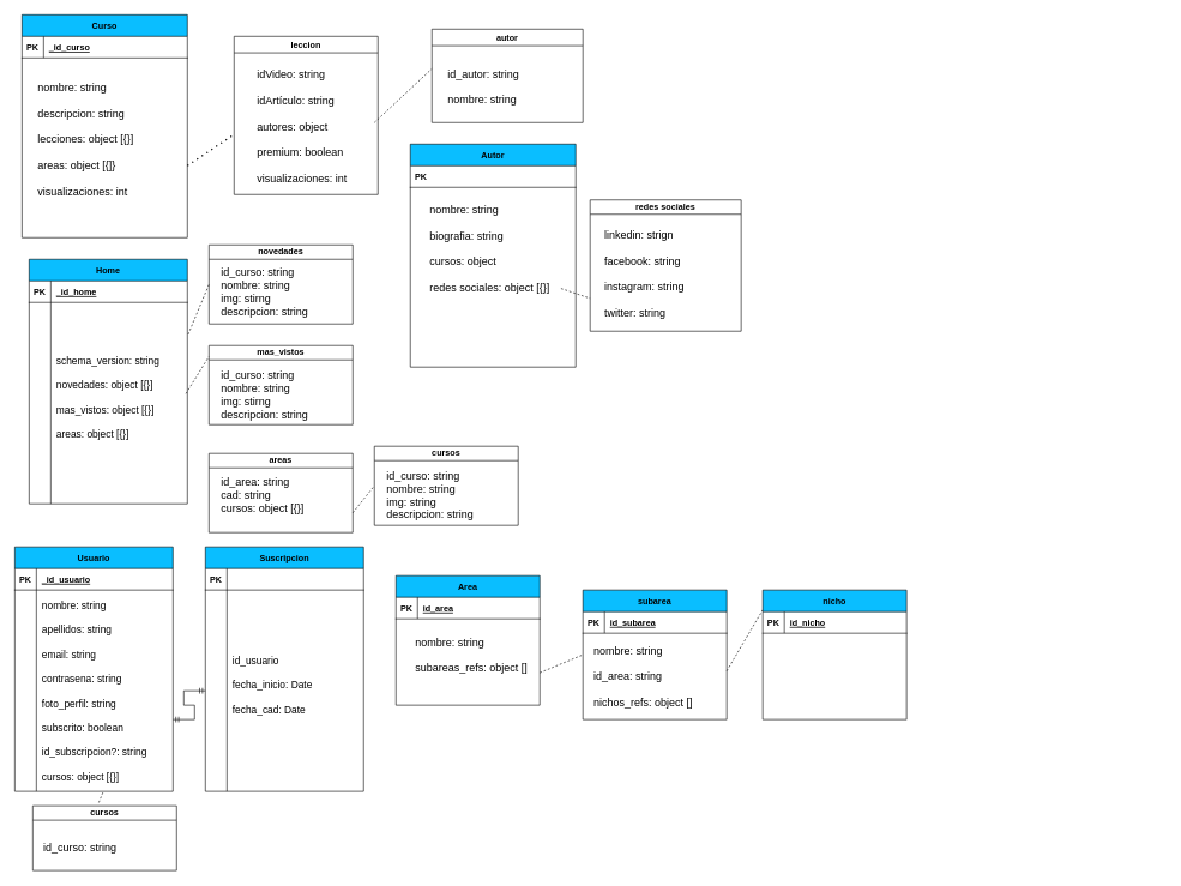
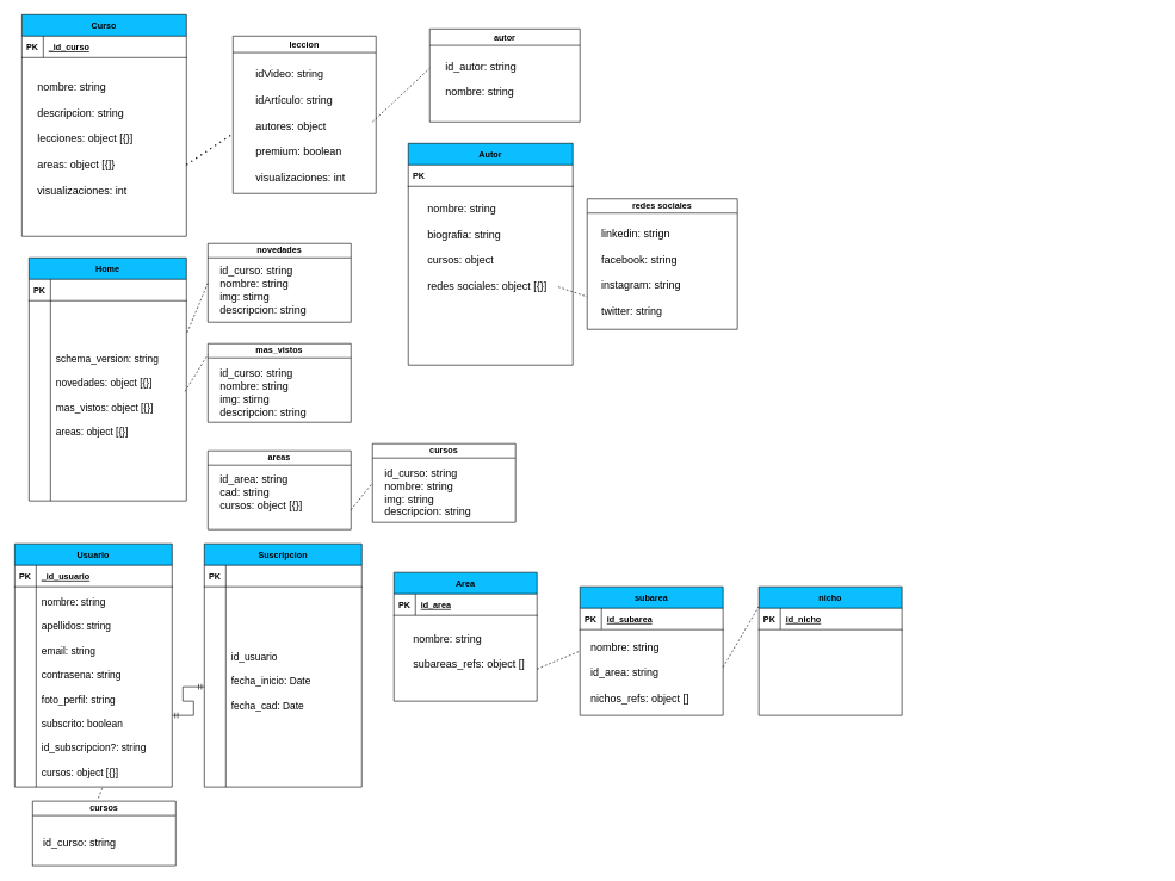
  <mxCell id="0" />
  <mxCell id="1" parent="0" />
  <mxCell id="2" value="Home" style="shape=table;startSize=30;container=1;collapsible=1;childLayout=tableLayout;fixedRows=1;rowLines=0;fontStyle=1;align=center;resizeLast=1;fillColor=#0ABEFF;" parent="1" vertex="1"><mxGeometry x="40" y="360" width="220" height="340" as="geometry" /></mxCell>
  <mxCell id="3" value="" style="shape=partialRectangle;collapsible=0;dropTarget=0;pointerEvents=0;fillColor=none;points=[[0,0.5],[1,0.5]];portConstraint=eastwest;top=0;left=0;right=0;bottom=1;" parent="2" vertex="1"><mxGeometry y="30" width="220" height="30" as="geometry" /></mxCell>
  <mxCell id="4" value="PK" style="shape=partialRectangle;overflow=hidden;connectable=0;fillColor=none;top=0;left=0;bottom=0;right=0;fontStyle=1;" parent="3" vertex="1"><mxGeometry width="30" height="30" as="geometry"><mxRectangle width="30" height="30" as="alternateBounds" /></mxGeometry></mxCell>
- <mxCell id="5" value="_id_home" style="shape=partialRectangle;overflow=hidden;connectable=0;fillColor=none;top=0;left=0;bottom=0;right=0;align=left;spacingLeft=6;fontStyle=5;" parent="3" vertex="1"><mxGeometry x="30" width="190" height="30" as="geometry"><mxRectangle width="190" height="30" as="alternateBounds" /></mxGeometry></mxCell>
  <mxCell id="6" value="" style="shape=partialRectangle;collapsible=0;dropTarget=0;pointerEvents=0;fillColor=none;points=[[0,0.5],[1,0.5]];portConstraint=eastwest;top=0;left=0;right=0;bottom=0;" parent="2" vertex="1"><mxGeometry y="60" width="220" height="280" as="geometry" /></mxCell>
  <mxCell id="7" value="" style="shape=partialRectangle;overflow=hidden;connectable=0;fillColor=none;top=0;left=0;bottom=0;right=0;" parent="6" vertex="1"><mxGeometry width="30" height="280" as="geometry"><mxRectangle width="30" height="280" as="alternateBounds" /></mxGeometry></mxCell>
  <mxCell id="8" value="schema_version: string&#10;&#10;novedades: object [{}]&#10;&#10;mas_vistos: object [{}]&#10;&#10;areas: object [{}]&#10;" style="shape=partialRectangle;overflow=hidden;connectable=0;fillColor=none;top=0;left=0;bottom=0;right=0;align=left;spacingLeft=6;fontSize=14;" parent="6" vertex="1"><mxGeometry x="30" width="190" height="280" as="geometry"><mxRectangle width="190" height="280" as="alternateBounds" /></mxGeometry></mxCell>
  <mxCell id="9" value="Curso" style="shape=table;startSize=30;container=1;collapsible=1;childLayout=tableLayout;fixedRows=1;rowLines=0;fontStyle=1;align=center;resizeLast=1;fillColor=#0ABEFF;" vertex="1" parent="1"><mxGeometry x="30" y="20" width="230" height="310" as="geometry" /></mxCell>
  <mxCell id="10" value="" style="shape=partialRectangle;collapsible=0;dropTarget=0;pointerEvents=0;fillColor=none;points=[[0,0.5],[1,0.5]];portConstraint=eastwest;top=0;left=0;right=0;bottom=1;" vertex="1" parent="9"><mxGeometry y="30" width="230" height="30" as="geometry" /></mxCell>
  <mxCell id="11" value="PK" style="shape=partialRectangle;overflow=hidden;connectable=0;fillColor=none;top=0;left=0;bottom=0;right=0;fontStyle=1;" vertex="1" parent="10"><mxGeometry width="30" height="30" as="geometry"><mxRectangle width="30" height="30" as="alternateBounds" /></mxGeometry></mxCell>
  <mxCell id="12" value="_id_curso" style="shape=partialRectangle;overflow=hidden;connectable=0;fillColor=none;top=0;left=0;bottom=0;right=0;align=left;spacingLeft=6;fontStyle=5;" vertex="1" parent="10"><mxGeometry x="30" width="200" height="30" as="geometry"><mxRectangle width="200" height="30" as="alternateBounds" /></mxGeometry></mxCell>
  <mxCell id="13" value="&lt;font style=&quot;font-size: 15px;&quot;&gt;nombre: string&lt;br&gt;&lt;br&gt;descripcion: string&lt;br&gt;&lt;br&gt;lecciones: object [{}]&lt;br&gt;&lt;br&gt;areas: object [{]}&lt;br&gt;&lt;br&gt;visualizaciones: int&lt;br&gt;&lt;/font&gt;" style="text;html=1;strokeColor=none;fillColor=none;align=left;verticalAlign=middle;whiteSpace=wrap;rounded=0;" vertex="1" parent="1"><mxGeometry x="50" y="105" width="190" height="175" as="geometry" /></mxCell>
  <mxCell id="14" value="" style="endArrow=none;dashed=1;html=1;dashPattern=1 3;strokeWidth=2;rounded=0;" edge="1" parent="1"><mxGeometry width="50" height="50" relative="1" as="geometry"><mxPoint x="260" y="230" as="sourcePoint" /><mxPoint x="325" y="186.559" as="targetPoint" /></mxGeometry></mxCell>
  <mxCell id="15" value="" style="endArrow=none;dashed=1;html=1;rounded=0;" edge="1" parent="1"><mxGeometry width="50" height="50" relative="1" as="geometry"><mxPoint x="520" y="170" as="sourcePoint" /><mxPoint x="600" y="95" as="targetPoint" /></mxGeometry></mxCell>
  <mxCell id="16" value="" style="endArrow=none;dashed=1;html=1;rounded=0;exitX=1;exitY=0.75;exitDx=0;exitDy=0;" edge="1" parent="1" source="32"><mxGeometry width="50" height="50" relative="1" as="geometry"><mxPoint x="760" y="880" as="sourcePoint" /><mxPoint x="810" y="910" as="targetPoint" /></mxGeometry></mxCell>
  <mxCell id="17" value="autor" style="swimlane;whiteSpace=wrap;html=1;" vertex="1" parent="1"><mxGeometry x="600" y="40" width="210" height="130" as="geometry" /></mxCell>
- <mxCell id="18" value="id_autor: string&lt;br&gt;&lt;br&gt;nombre: string" style="text;html=1;strokeColor=none;fillColor=none;align=left;verticalAlign=middle;whiteSpace=wrap;rounded=0;fontSize=15;" vertex="1" parent="17"><mxGeometry x="20" y="45" width="180" height="70" as="geometry" /></mxCell>
+ <mxCell id="18" value="id_autor: string&lt;br&gt;&lt;br&gt;nombre: string" style="text;html=1;strokeColor=none;fillColor=none;align=left;verticalAlign=middle;whiteSpace=wrap;rounded=0;fontSize=15;" vertex="1" parent="17"><mxGeometry x="20" y="35" width="180" height="70" as="geometry" /></mxCell>
  <mxCell id="19" value="leccion" style="swimlane;whiteSpace=wrap;html=1;startSize=23;" vertex="1" parent="1"><mxGeometry x="325" y="50" width="200" height="220" as="geometry" /></mxCell>
  <mxCell id="20" value="idVideo: string&lt;br&gt;&lt;br&gt;idArtículo: string&lt;br&gt;&lt;br&gt;autores: object&lt;br&gt;&lt;br&gt;premium: boolean&lt;br&gt;&lt;br&gt;visualizaciones: int" style="text;html=1;strokeColor=none;fillColor=none;align=left;verticalAlign=middle;whiteSpace=wrap;rounded=0;fontSize=15;" vertex="1" parent="19"><mxGeometry x="30" y="30" width="170" height="190" as="geometry" /></mxCell>
  <mxCell id="21" value="novedades" style="swimlane;whiteSpace=wrap;html=1;startSize=20;" vertex="1" parent="1"><mxGeometry x="290" y="340" width="200" height="110" as="geometry" /></mxCell>
  <mxCell id="22" value="id_curso: string&lt;br&gt;nombre: string&lt;br&gt;img: stirng&lt;br&gt;&lt;div style=&quot;&quot;&gt;&lt;span style=&quot;background-color: initial;&quot;&gt;descripcion: string&lt;/span&gt;&lt;/div&gt;" style="text;html=1;strokeColor=none;fillColor=none;align=left;verticalAlign=middle;whiteSpace=wrap;rounded=0;fontSize=15;" vertex="1" parent="21"><mxGeometry x="15" y="37.5" width="165" height="55" as="geometry" /></mxCell>
  <mxCell id="23" value="mas_vistos" style="swimlane;whiteSpace=wrap;html=1;startSize=20;" vertex="1" parent="1"><mxGeometry x="290" y="480" width="200" height="110" as="geometry" /></mxCell>
  <mxCell id="24" value="id_curso: string&lt;br&gt;nombre: string&lt;br&gt;img: stirng&lt;br&gt;&lt;div style=&quot;&quot;&gt;&lt;span style=&quot;background-color: initial;&quot;&gt;descripcion: string&lt;/span&gt;&lt;/div&gt;" style="text;html=1;strokeColor=none;fillColor=none;align=left;verticalAlign=middle;whiteSpace=wrap;rounded=0;fontSize=15;" vertex="1" parent="23"><mxGeometry x="15" y="40" width="165" height="55" as="geometry" /></mxCell>
  <mxCell id="25" value="" style="endArrow=none;dashed=1;html=1;rounded=0;entryX=0;entryY=0.5;entryDx=0;entryDy=0;exitX=1.005;exitY=0.159;exitDx=0;exitDy=0;exitPerimeter=0;" edge="1" parent="1" source="6" target="21"><mxGeometry width="50" height="50" relative="1" as="geometry"><mxPoint x="510" y="620" as="sourcePoint" /><mxPoint x="320" y="430" as="targetPoint" /></mxGeometry></mxCell>
  <mxCell id="26" value="" style="endArrow=none;dashed=1;html=1;rounded=0;entryX=0;entryY=0.138;entryDx=0;entryDy=0;entryPerimeter=0;exitX=0.991;exitY=0.453;exitDx=0;exitDy=0;exitPerimeter=0;" edge="1" parent="1" source="6" target="23"><mxGeometry width="50" height="50" relative="1" as="geometry"><mxPoint x="510" y="620" as="sourcePoint" /><mxPoint x="560" y="570" as="targetPoint" /></mxGeometry></mxCell>
  <mxCell id="27" value="" style="group" vertex="1" connectable="0" parent="1"><mxGeometry x="1420" y="350" width="200" height="180" as="geometry" /></mxCell>
  <mxCell id="28" value="Area" style="shape=table;startSize=30;container=1;collapsible=1;childLayout=tableLayout;fixedRows=1;rowLines=0;fontStyle=1;align=center;resizeLast=1;fillColor=#0ABEFF;" vertex="1" parent="27"><mxGeometry x="-870" y="450" width="200" height="180" as="geometry" /></mxCell>
  <mxCell id="29" value="" style="shape=partialRectangle;collapsible=0;dropTarget=0;pointerEvents=0;fillColor=none;points=[[0,0.5],[1,0.5]];portConstraint=eastwest;top=0;left=0;right=0;bottom=1;" vertex="1" parent="28"><mxGeometry y="30" width="200" height="30" as="geometry" /></mxCell>
  <mxCell id="30" value="PK" style="shape=partialRectangle;overflow=hidden;connectable=0;fillColor=none;top=0;left=0;bottom=0;right=0;fontStyle=1;" vertex="1" parent="29"><mxGeometry width="30" height="30" as="geometry"><mxRectangle width="30" height="30" as="alternateBounds" /></mxGeometry></mxCell>
  <mxCell id="31" value="id_area" style="shape=partialRectangle;overflow=hidden;connectable=0;fillColor=none;top=0;left=0;bottom=0;right=0;align=left;spacingLeft=6;fontStyle=5;" vertex="1" parent="29"><mxGeometry x="30" width="170" height="30" as="geometry"><mxRectangle width="170" height="30" as="alternateBounds" /></mxGeometry></mxCell>
  <mxCell id="32" value="nombre: string&lt;br&gt;&lt;br&gt;subareas_refs: object []" style="text;html=1;strokeColor=none;fillColor=none;align=left;verticalAlign=middle;whiteSpace=wrap;rounded=0;fontSize=15;" vertex="1" parent="27"><mxGeometry x="-845" y="510" width="175" height="100" as="geometry" /></mxCell>
  <mxCell id="33" value="areas" style="swimlane;whiteSpace=wrap;html=1;startSize=20;" vertex="1" parent="1"><mxGeometry x="290" y="630" width="200" height="110" as="geometry" /></mxCell>
  <mxCell id="34" value="id_area: string&lt;br&gt;cad: string&lt;br&gt;cursos: object [{}]" style="text;html=1;strokeColor=none;fillColor=none;align=left;verticalAlign=middle;whiteSpace=wrap;rounded=0;fontSize=15;" vertex="1" parent="33"><mxGeometry x="15" y="30" width="165" height="55" as="geometry" /></mxCell>
  <mxCell id="35" value="cursos" style="swimlane;whiteSpace=wrap;html=1;startSize=20;" vertex="1" parent="1"><mxGeometry x="520" y="620" width="200" height="110" as="geometry" /></mxCell>
  <mxCell id="36" value="id_curso: string&lt;br style=&quot;border-color: var(--border-color);&quot;&gt;nombre: string&lt;br style=&quot;border-color: var(--border-color);&quot;&gt;img: string&lt;br style=&quot;border-color: var(--border-color);&quot;&gt;&lt;div style=&quot;border-color: var(--border-color);&quot;&gt;descripcion: string&lt;/div&gt;" style="text;html=1;strokeColor=none;fillColor=none;align=left;verticalAlign=middle;whiteSpace=wrap;rounded=0;fontSize=15;" vertex="1" parent="35"><mxGeometry x="15" y="40" width="165" height="55" as="geometry" /></mxCell>
  <mxCell id="37" value="" style="endArrow=none;dashed=1;html=1;rounded=0;exitX=1;exitY=0.75;exitDx=0;exitDy=0;entryX=0;entryY=0.5;entryDx=0;entryDy=0;" edge="1" parent="1" source="33" target="35"><mxGeometry width="50" height="50" relative="1" as="geometry"><mxPoint x="510" y="580" as="sourcePoint" /><mxPoint x="560" y="530" as="targetPoint" /></mxGeometry></mxCell>
  <mxCell id="38" value="" style="endArrow=none;dashed=1;html=1;rounded=0;entryX=0;entryY=0.5;entryDx=0;entryDy=0;" edge="1" parent="1"><mxGeometry width="50" height="50" relative="1" as="geometry"><mxPoint x="1010" y="932.5" as="sourcePoint" /><mxPoint x="1060" y="847.5" as="targetPoint" /></mxGeometry></mxCell>
  <mxCell id="39" value="Usuario" style="shape=table;startSize=30;container=1;collapsible=1;childLayout=tableLayout;fixedRows=1;rowLines=0;fontStyle=1;align=center;resizeLast=1;fillColor=#0ABEFF;" vertex="1" parent="1"><mxGeometry x="20" y="760" width="220" height="340" as="geometry" /></mxCell>
  <mxCell id="40" value="" style="shape=partialRectangle;collapsible=0;dropTarget=0;pointerEvents=0;fillColor=none;points=[[0,0.5],[1,0.5]];portConstraint=eastwest;top=0;left=0;right=0;bottom=1;" vertex="1" parent="39"><mxGeometry y="30" width="220" height="30" as="geometry" /></mxCell>
  <mxCell id="41" value="PK" style="shape=partialRectangle;overflow=hidden;connectable=0;fillColor=none;top=0;left=0;bottom=0;right=0;fontStyle=1;" vertex="1" parent="40"><mxGeometry width="30" height="30" as="geometry"><mxRectangle width="30" height="30" as="alternateBounds" /></mxGeometry></mxCell>
  <mxCell id="42" value="_id_usuario" style="shape=partialRectangle;overflow=hidden;connectable=0;fillColor=none;top=0;left=0;bottom=0;right=0;align=left;spacingLeft=6;fontStyle=5;" vertex="1" parent="40"><mxGeometry x="30" width="190" height="30" as="geometry"><mxRectangle width="190" height="30" as="alternateBounds" /></mxGeometry></mxCell>
  <mxCell id="43" value="" style="shape=partialRectangle;collapsible=0;dropTarget=0;pointerEvents=0;fillColor=none;points=[[0,0.5],[1,0.5]];portConstraint=eastwest;top=0;left=0;right=0;bottom=0;" vertex="1" parent="39"><mxGeometry y="60" width="220" height="280" as="geometry" /></mxCell>
  <mxCell id="44" value="" style="shape=partialRectangle;overflow=hidden;connectable=0;fillColor=none;top=0;left=0;bottom=0;right=0;" vertex="1" parent="43"><mxGeometry width="30" height="280" as="geometry"><mxRectangle width="30" height="280" as="alternateBounds" /></mxGeometry></mxCell>
  <mxCell id="45" value="nombre: string&#10;&#10;apellidos: string&#10;&#10;email: string&#10;&#10;contrasena: string&#10;&#10;foto_perfil: string&#10;&#10;subscrito: boolean&#10;&#10;id_subscripcion?: string&#10;&#10;cursos: object [{}]" style="shape=partialRectangle;overflow=hidden;connectable=0;fillColor=none;top=0;left=0;bottom=0;right=0;align=left;spacingLeft=6;fontSize=14;" vertex="1" parent="43"><mxGeometry x="30" width="190" height="280" as="geometry"><mxRectangle width="190" height="280" as="alternateBounds" /></mxGeometry></mxCell>
  <mxCell id="46" value="Suscripcion" style="shape=table;startSize=30;container=1;collapsible=1;childLayout=tableLayout;fixedRows=1;rowLines=0;fontStyle=1;align=center;resizeLast=1;fillColor=#0ABEFF;" vertex="1" parent="1"><mxGeometry x="285" y="760" width="220" height="340" as="geometry" /></mxCell>
  <mxCell id="47" value="" style="shape=partialRectangle;collapsible=0;dropTarget=0;pointerEvents=0;fillColor=none;points=[[0,0.5],[1,0.5]];portConstraint=eastwest;top=0;left=0;right=0;bottom=1;" vertex="1" parent="46"><mxGeometry y="30" width="220" height="30" as="geometry" /></mxCell>
  <mxCell id="48" value="PK" style="shape=partialRectangle;overflow=hidden;connectable=0;fillColor=none;top=0;left=0;bottom=0;right=0;fontStyle=1;" vertex="1" parent="47"><mxGeometry width="30" height="30" as="geometry"><mxRectangle width="30" height="30" as="alternateBounds" /></mxGeometry></mxCell>
  <mxCell id="49" value="" style="shape=partialRectangle;collapsible=0;dropTarget=0;pointerEvents=0;fillColor=none;points=[[0,0.5],[1,0.5]];portConstraint=eastwest;top=0;left=0;right=0;bottom=0;" vertex="1" parent="46"><mxGeometry y="60" width="220" height="280" as="geometry" /></mxCell>
  <mxCell id="50" value="" style="shape=partialRectangle;overflow=hidden;connectable=0;fillColor=none;top=0;left=0;bottom=0;right=0;" vertex="1" parent="49"><mxGeometry width="30" height="280" as="geometry"><mxRectangle width="30" height="280" as="alternateBounds" /></mxGeometry></mxCell>
  <mxCell id="51" value="id_usuario&#10;&#10;fecha_inicio: Date&#10;&#10;fecha_cad: Date&#10;" style="shape=partialRectangle;overflow=hidden;connectable=0;fillColor=none;top=0;left=0;bottom=0;right=0;align=left;spacingLeft=6;fontSize=14;" vertex="1" parent="49"><mxGeometry x="30" width="190" height="280" as="geometry"><mxRectangle width="190" height="280" as="alternateBounds" /></mxGeometry></mxCell>
  <mxCell id="52" value="" style="edgeStyle=entityRelationEdgeStyle;fontSize=12;html=1;endArrow=ERmandOne;startArrow=ERmandOne;rounded=0;" edge="1" parent="1" target="49"><mxGeometry width="100" height="100" relative="1" as="geometry"><mxPoint x="240" y="1000" as="sourcePoint" /><mxPoint x="340" y="900" as="targetPoint" /></mxGeometry></mxCell>
  <mxCell id="53" value="cursos" style="swimlane;whiteSpace=wrap;html=1;startSize=20;" vertex="1" parent="1"><mxGeometry x="45" y="1120" width="200" height="90" as="geometry" /></mxCell>
  <mxCell id="54" value="id_curso: string" style="text;html=1;strokeColor=none;fillColor=none;align=left;verticalAlign=middle;whiteSpace=wrap;rounded=0;fontSize=15;" vertex="1" parent="53"><mxGeometry x="12.5" y="30" width="165" height="55" as="geometry" /></mxCell>
  <mxCell id="55" value="" style="endArrow=none;dashed=1;html=1;rounded=0;entryX=0.557;entryY=1.005;entryDx=0;entryDy=0;entryPerimeter=0;exitX=0.459;exitY=-0.049;exitDx=0;exitDy=0;exitPerimeter=0;" edge="1" parent="1" source="53" target="43"><mxGeometry width="50" height="50" relative="1" as="geometry"><mxPoint x="360" y="1260" as="sourcePoint" /><mxPoint x="410" y="1210" as="targetPoint" /></mxGeometry></mxCell>
  <mxCell id="56" value="redes sociales" style="swimlane;whiteSpace=wrap;html=1;startSize=20;" vertex="1" parent="1"><mxGeometry x="820" y="277.5" width="210" height="182.5" as="geometry" /></mxCell>
  <mxCell id="57" value="linkedin: strign&lt;br&gt;&lt;br&gt;facebook: string&lt;br&gt;&lt;br&gt;instagram: string&lt;br&gt;&lt;br&gt;twitter: string" style="text;html=1;strokeColor=none;fillColor=none;align=left;verticalAlign=middle;whiteSpace=wrap;rounded=0;fontSize=15;" vertex="1" parent="56"><mxGeometry x="17.5" y="52.5" width="175" height="100" as="geometry" /></mxCell>
  <mxCell id="58" value="" style="endArrow=none;dashed=1;html=1;rounded=0;exitX=1.025;exitY=0.912;exitDx=0;exitDy=0;exitPerimeter=0;entryX=0;entryY=0.75;entryDx=0;entryDy=0;" edge="1" parent="1" source="71" target="56"><mxGeometry width="50" height="50" relative="1" as="geometry"><mxPoint x="580" y="190" as="sourcePoint" /><mxPoint x="660" y="100" as="targetPoint" /></mxGeometry></mxCell>
  <mxCell id="59" value="subarea" style="shape=table;startSize=30;container=1;collapsible=1;childLayout=tableLayout;fixedRows=1;rowLines=0;fontStyle=1;align=center;resizeLast=1;fillColor=#0ABEFF;" vertex="1" parent="1"><mxGeometry x="810" y="820" width="200" height="180" as="geometry" /></mxCell>
  <mxCell id="60" value="" style="shape=partialRectangle;collapsible=0;dropTarget=0;pointerEvents=0;fillColor=none;points=[[0,0.5],[1,0.5]];portConstraint=eastwest;top=0;left=0;right=0;bottom=1;" vertex="1" parent="59"><mxGeometry y="30" width="200" height="30" as="geometry" /></mxCell>
  <mxCell id="61" value="PK" style="shape=partialRectangle;overflow=hidden;connectable=0;fillColor=none;top=0;left=0;bottom=0;right=0;fontStyle=1;" vertex="1" parent="60"><mxGeometry width="30" height="30" as="geometry"><mxRectangle width="30" height="30" as="alternateBounds" /></mxGeometry></mxCell>
  <mxCell id="62" value="id_subarea" style="shape=partialRectangle;overflow=hidden;connectable=0;fillColor=none;top=0;left=0;bottom=0;right=0;align=left;spacingLeft=6;fontStyle=5;" vertex="1" parent="60"><mxGeometry x="30" width="170" height="30" as="geometry"><mxRectangle width="170" height="30" as="alternateBounds" /></mxGeometry></mxCell>
  <mxCell id="63" value="nombre: string&lt;br&gt;&lt;br&gt;id_area: string&lt;br&gt;&lt;br&gt;nichos_refs: object []" style="text;html=1;strokeColor=none;fillColor=none;align=left;verticalAlign=middle;whiteSpace=wrap;rounded=0;fontSize=15;" vertex="1" parent="1"><mxGeometry x="822.5" y="890" width="175" height="100" as="geometry" /></mxCell>
  <mxCell id="64" value="nicho" style="shape=table;startSize=30;container=1;collapsible=1;childLayout=tableLayout;fixedRows=1;rowLines=0;fontStyle=1;align=center;resizeLast=1;fillColor=#0ABEFF;" vertex="1" parent="1"><mxGeometry x="1060" y="820" width="200" height="180" as="geometry" /></mxCell>
  <mxCell id="65" value="" style="shape=partialRectangle;collapsible=0;dropTarget=0;pointerEvents=0;fillColor=none;points=[[0,0.5],[1,0.5]];portConstraint=eastwest;top=0;left=0;right=0;bottom=1;" vertex="1" parent="64"><mxGeometry y="30" width="200" height="30" as="geometry" /></mxCell>
  <mxCell id="66" value="PK" style="shape=partialRectangle;overflow=hidden;connectable=0;fillColor=none;top=0;left=0;bottom=0;right=0;fontStyle=1;" vertex="1" parent="65"><mxGeometry width="30" height="30" as="geometry"><mxRectangle width="30" height="30" as="alternateBounds" /></mxGeometry></mxCell>
  <mxCell id="67" value="id_nicho" style="shape=partialRectangle;overflow=hidden;connectable=0;fillColor=none;top=0;left=0;bottom=0;right=0;align=left;spacingLeft=6;fontStyle=5;" vertex="1" parent="65"><mxGeometry x="30" width="170" height="30" as="geometry"><mxRectangle width="170" height="30" as="alternateBounds" /></mxGeometry></mxCell>
  <mxCell id="68" value="Autor" style="shape=table;startSize=30;container=1;collapsible=1;childLayout=tableLayout;fixedRows=1;rowLines=0;fontStyle=1;align=center;resizeLast=1;fillColor=#0ABEFF;" vertex="1" parent="1"><mxGeometry x="570" y="200" width="230" height="310" as="geometry" /></mxCell>
  <mxCell id="69" value="" style="shape=partialRectangle;collapsible=0;dropTarget=0;pointerEvents=0;fillColor=none;points=[[0,0.5],[1,0.5]];portConstraint=eastwest;top=0;left=0;right=0;bottom=1;" vertex="1" parent="68"><mxGeometry y="30" width="230" height="30" as="geometry" /></mxCell>
  <mxCell id="70" value="PK" style="shape=partialRectangle;overflow=hidden;connectable=0;fillColor=none;top=0;left=0;bottom=0;right=0;fontStyle=1;" vertex="1" parent="69"><mxGeometry width="30" height="30" as="geometry"><mxRectangle width="30" height="30" as="alternateBounds" /></mxGeometry></mxCell>
  <mxCell id="71" value="nombre: string&lt;br&gt;&lt;br&gt;biografia: string&lt;br&gt;&lt;br&gt;cursos: object&lt;br&gt;&lt;br&gt;redes sociales: object [{}]" style="text;html=1;strokeColor=none;fillColor=none;align=left;verticalAlign=middle;whiteSpace=wrap;rounded=0;fontSize=15;" vertex="1" parent="1"><mxGeometry x="595" y="277.5" width="180" height="135" as="geometry" /></mxCell>
